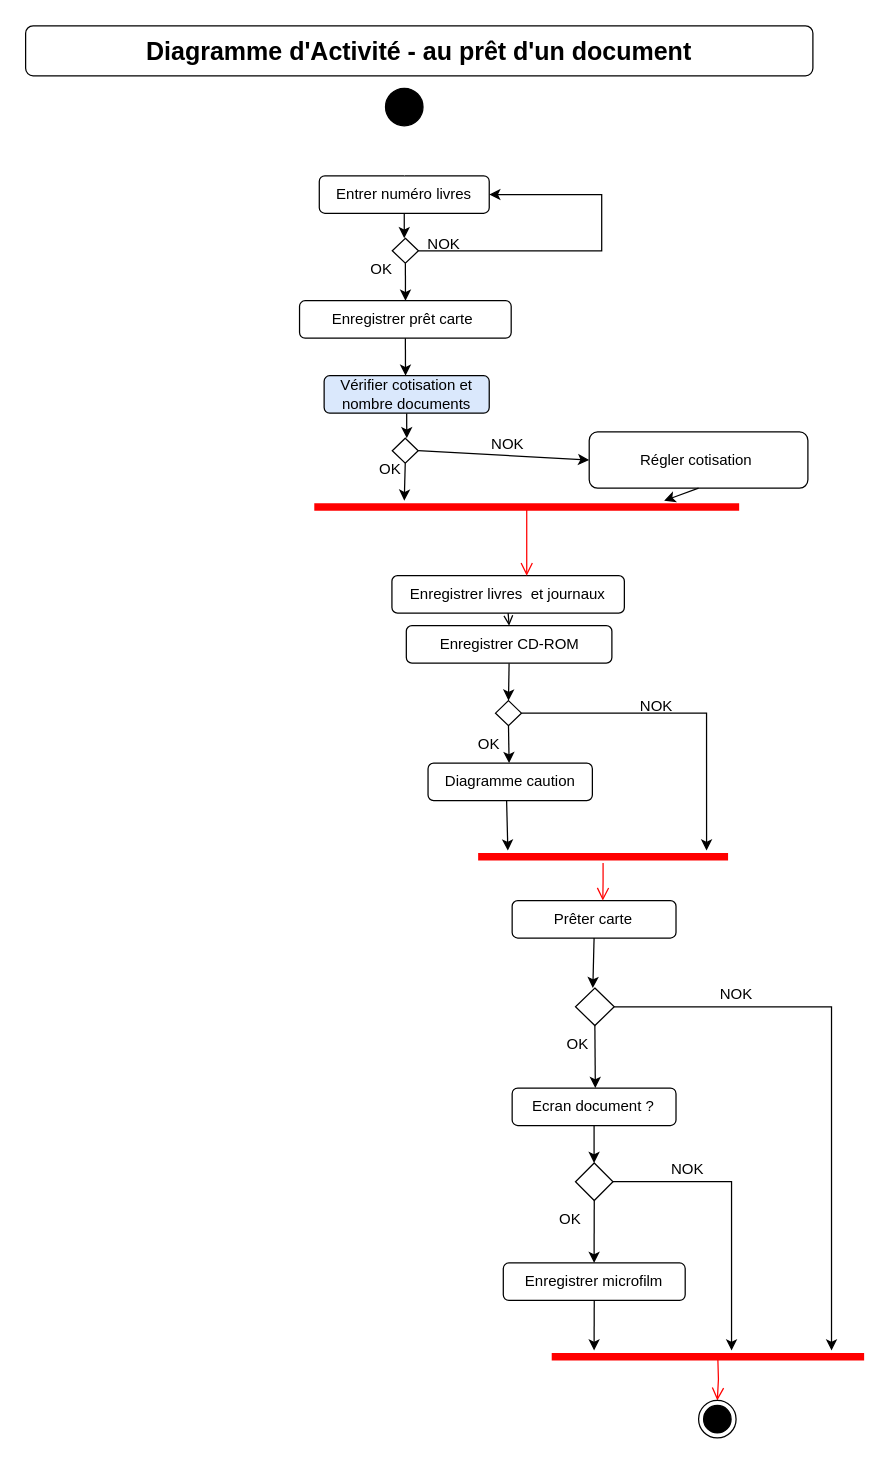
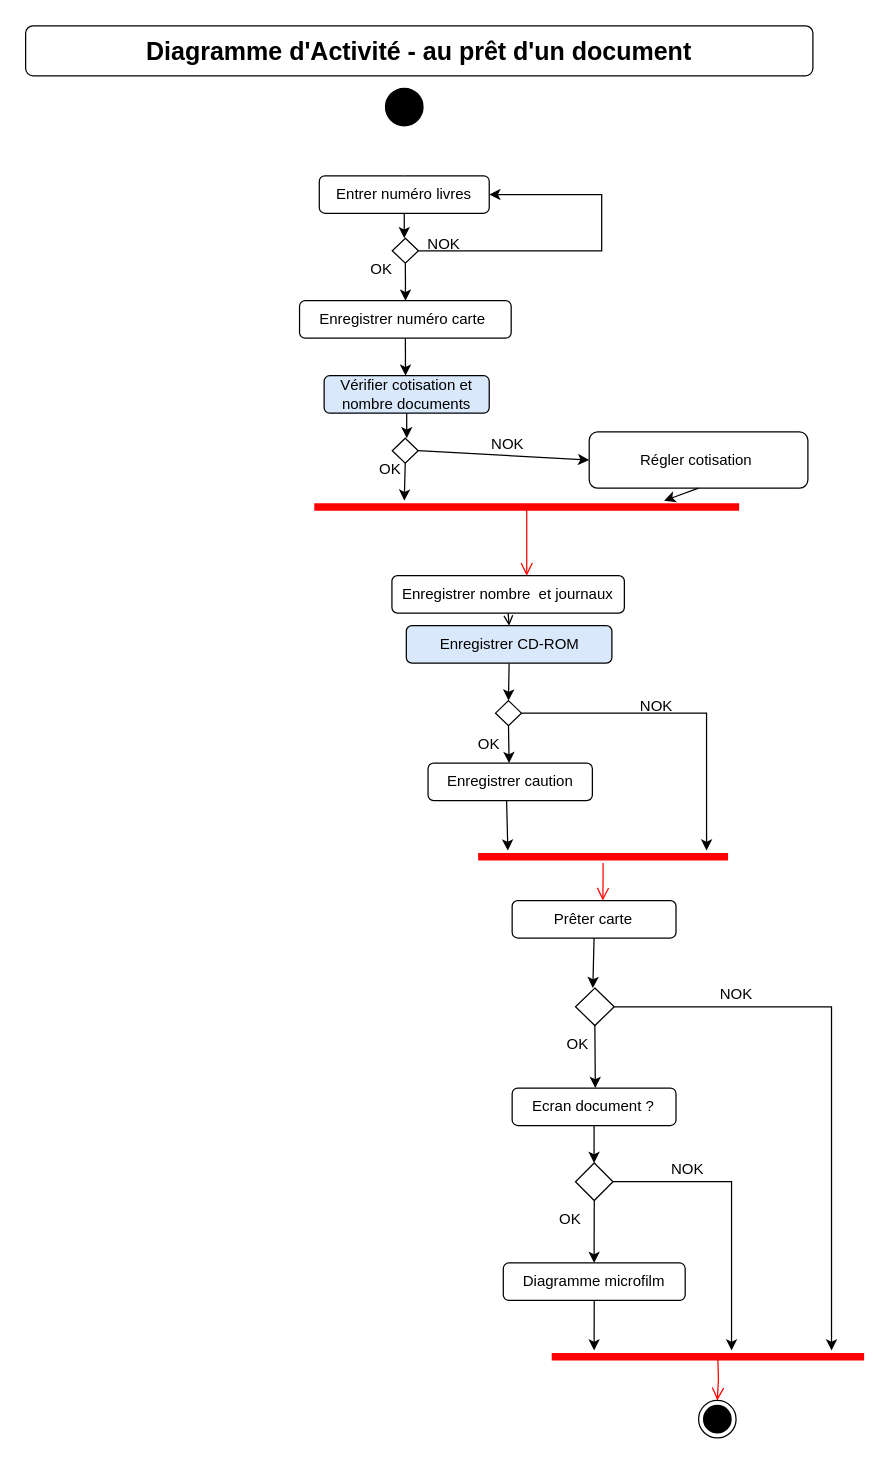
  <mxCell id="0" />
  <mxCell id="1" parent="0" />
  <mxCell id="2" value="Entrer numéro livres" style="rounded=1;whiteSpace=wrap;html=1;" parent="1" vertex="1"><mxGeometry x="255" y="140" width="136" height="30" as="geometry" /></mxCell>
- <mxCell id="3" value="Enregistrer prêt carte&amp;nbsp;" style="rounded=1;whiteSpace=wrap;html=1;" parent="1" vertex="1"><mxGeometry x="239.2" y="240" width="169.37" height="30" as="geometry" /></mxCell>
+ <mxCell id="3" value="Enregistrer numéro carte&amp;nbsp;" style="rounded=1;whiteSpace=wrap;html=1;" parent="1" vertex="1"><mxGeometry x="239.2" y="240" width="169.37" height="30" as="geometry" /></mxCell>
  <mxCell id="4" value="" style="rhombus;whiteSpace=wrap;html=1;" parent="1" vertex="1"><mxGeometry x="313.41" y="190" width="20.93" height="20" as="geometry" /></mxCell>
  <mxCell id="5" value="" style="endArrow=classic;html=1;rounded=0;exitX=0.5;exitY=1;exitDx=0;exitDy=0;" parent="1" source="2" edge="1"><mxGeometry width="50" height="50" relative="1" as="geometry"><mxPoint x="323" y="180" as="sourcePoint" /><mxPoint x="323" y="190" as="targetPoint" /></mxGeometry></mxCell>
  <mxCell id="6" value="" style="endArrow=classic;html=1;rounded=0;exitX=1;exitY=0.5;exitDx=0;exitDy=0;entryX=1;entryY=0.5;entryDx=0;entryDy=0;" parent="1" source="4" target="2" edge="1"><mxGeometry width="50" height="50" relative="1" as="geometry"><mxPoint x="341" y="240" as="sourcePoint" /><mxPoint x="391" y="240" as="targetPoint" /><Array as="points"><mxPoint x="481" y="200" /><mxPoint x="481" y="155" /></Array></mxGeometry></mxCell>
  <mxCell id="7" value="NOK" style="text;html=1;strokeColor=none;fillColor=none;align=center;verticalAlign=middle;whiteSpace=wrap;rounded=0;" parent="1" vertex="1"><mxGeometry x="324.65" y="180" width="60" height="30" as="geometry" /></mxCell>
  <mxCell id="8" value="" style="endArrow=classic;html=1;rounded=0;exitX=0.5;exitY=1;exitDx=0;exitDy=0;" parent="1" source="4" edge="1"><mxGeometry width="50" height="50" relative="1" as="geometry"><mxPoint x="311" y="370" as="sourcePoint" /><mxPoint x="324" y="240" as="targetPoint" /></mxGeometry></mxCell>
  <mxCell id="9" value="OK" style="text;html=1;strokeColor=none;fillColor=none;align=center;verticalAlign=middle;whiteSpace=wrap;rounded=0;" parent="1" vertex="1"><mxGeometry x="275" y="200" width="60" height="30" as="geometry" /></mxCell>
  <mxCell id="10" value="&lt;font style=&quot;font-size: 20px&quot;&gt;Diagramme d'Activité - au prêt d'un document&lt;/font&gt;" style="whiteSpace=wrap;html=1;fontStyle=1;rounded=1;" parent="1" vertex="1"><mxGeometry x="20" y="20" width="630" height="40" as="geometry" /></mxCell>
  <mxCell id="11" value="" style="edgeStyle=orthogonalEdgeStyle;html=1;verticalAlign=bottom;endArrow=open;endSize=8;rounded=0;fontSize=20;strokeColor=#FFFFFF;exitX=0.5;exitY=1;exitDx=0;exitDy=0;" parent="1" edge="1"><mxGeometry relative="1" as="geometry"><mxPoint x="323" y="140" as="targetPoint" /><mxPoint x="323.89" y="100" as="sourcePoint" /><Array as="points"><mxPoint x="324" y="120" /></Array></mxGeometry></mxCell>
  <mxCell id="12" value="" style="endArrow=classic;html=1;rounded=0;fontSize=20;exitX=0.5;exitY=1;exitDx=0;exitDy=0;" parent="1" source="45" edge="1"><mxGeometry width="50" height="50" relative="1" as="geometry"><mxPoint x="324" y="350" as="sourcePoint" /><mxPoint x="325" y="350" as="targetPoint" /></mxGeometry></mxCell>
- <mxCell id="13" value="&lt;p style=&quot;font-size: 12px;&quot;&gt;&lt;span style=&quot;font-size: 12px ; line-height: 1&quot;&gt;Enregistrer livres&amp;nbsp; et journaux&lt;/span&gt;&lt;/p&gt;" style="rounded=1;whiteSpace=wrap;html=1;fontSize=12;" parent="1" vertex="1"><mxGeometry x="313.13" y="460" width="186" height="30" as="geometry" /></mxCell>
+ <mxCell id="13" value="&lt;p style=&quot;font-size: 12px;&quot;&gt;&lt;span style=&quot;font-size: 12px ; line-height: 1&quot;&gt;Enregistrer nombre&amp;nbsp; et journaux&lt;/span&gt;&lt;/p&gt;" style="rounded=1;whiteSpace=wrap;html=1;fontSize=12;" parent="1" vertex="1"><mxGeometry x="313.13" y="460" width="186" height="30" as="geometry" /></mxCell>
  <mxCell id="14" value="" style="endArrow=open;html=1;rounded=0;fontSize=20;entryX=0.5;entryY=0;entryDx=0;entryDy=0;exitX=0.5;exitY=1;exitDx=0;exitDy=0;" parent="1" source="13" target="25" edge="1"><mxGeometry width="50" height="50" relative="1" as="geometry"><mxPoint x="406.9" y="480" as="sourcePoint" /><mxPoint x="404.9" y="460" as="targetPoint" /></mxGeometry></mxCell>
  <mxCell id="15" value="OK" style="text;html=1;strokeColor=none;fillColor=none;align=center;verticalAlign=middle;whiteSpace=wrap;rounded=0;fontSize=12;" parent="1" vertex="1"><mxGeometry x="361.4" y="580" width="60" height="30" as="geometry" /></mxCell>
  <mxCell id="16" value="NOK" style="text;html=1;strokeColor=none;fillColor=none;align=center;verticalAlign=middle;whiteSpace=wrap;rounded=0;fontSize=12;" parent="1" vertex="1"><mxGeometry x="494.9" y="550" width="60" height="30" as="geometry" /></mxCell>
- <mxCell id="17" value="Diagramme caution" style="rounded=1;whiteSpace=wrap;html=1;fontSize=12;" parent="1" vertex="1"><mxGeometry x="342.03" y="610" width="131.5" height="30" as="geometry" /></mxCell>
+ <mxCell id="17" value="Enregistrer caution" style="rounded=1;whiteSpace=wrap;html=1;fontSize=12;" parent="1" vertex="1"><mxGeometry x="342.03" y="610" width="131.5" height="30" as="geometry" /></mxCell>
  <mxCell id="18" value="" style="endArrow=classic;html=1;rounded=0;fontSize=12;exitX=0.5;exitY=1;exitDx=0;exitDy=0;" parent="1" source="23" edge="1"><mxGeometry width="50" height="50" relative="1" as="geometry"><mxPoint x="405.9" y="650" as="sourcePoint" /><mxPoint x="406.9" y="610" as="targetPoint" /></mxGeometry></mxCell>
  <mxCell id="19" value="" style="endArrow=classic;html=1;rounded=0;fontSize=12;" parent="1" edge="1"><mxGeometry width="50" height="50" relative="1" as="geometry"><mxPoint x="404.9" y="640" as="sourcePoint" /><mxPoint x="405.9" y="680" as="targetPoint" /></mxGeometry></mxCell>
  <mxCell id="20" value="OK" style="text;html=1;strokeColor=none;fillColor=none;align=center;verticalAlign=middle;whiteSpace=wrap;rounded=0;fontSize=12;" parent="1" vertex="1"><mxGeometry x="432.47" y="820" width="60" height="30" as="geometry" /></mxCell>
  <mxCell id="21" value="Prêter carte" style="rounded=1;whiteSpace=wrap;html=1;fontSize=12;" parent="1" vertex="1"><mxGeometry x="409.34" y="720" width="131.12" height="30" as="geometry" /></mxCell>
  <mxCell id="22" value="" style="endArrow=classic;html=1;rounded=0;fontSize=12;entryX=0.5;entryY=0;entryDx=0;entryDy=0;" parent="1" target="23" edge="1"><mxGeometry width="50" height="50" relative="1" as="geometry"><mxPoint x="406.9" y="530" as="sourcePoint" /><mxPoint x="407.9" y="530" as="targetPoint" /></mxGeometry></mxCell>
  <mxCell id="23" value="" style="rhombus;whiteSpace=wrap;html=1;fontSize=12;" parent="1" vertex="1"><mxGeometry x="396.03" y="560" width="20.75" height="20" as="geometry" /></mxCell>
  <mxCell id="24" value="" style="endArrow=classic;html=1;rounded=0;fontSize=12;exitX=1;exitY=0.5;exitDx=0;exitDy=0;entryX=0.914;entryY=0;entryDx=0;entryDy=0;entryPerimeter=0;" parent="1" source="23" target="31" edge="1"><mxGeometry width="50" height="50" relative="1" as="geometry"><mxPoint x="425.15" y="624.5" as="sourcePoint" /><mxPoint x="554.9" y="750" as="targetPoint" /><Array as="points"><mxPoint x="564.9" y="570" /></Array></mxGeometry></mxCell>
- <mxCell id="25" value="Enregistrer CD-ROM" style="rounded=1;whiteSpace=wrap;html=1;fontSize=12;" parent="1" vertex="1"><mxGeometry x="324.65" y="500" width="164.5" height="30" as="geometry" /></mxCell>
+ <mxCell id="25" value="Enregistrer CD-ROM" style="rounded=1;whiteSpace=wrap;html=1;fontSize=12;fillColor=#dae8fc;" parent="1" vertex="1"><mxGeometry x="324.65" y="500" width="164.5" height="30" as="geometry" /></mxCell>
  <mxCell id="26" value="" style="endArrow=classic;html=1;rounded=0;fontSize=12;exitX=0.5;exitY=1;exitDx=0;exitDy=0;" parent="1" source="21" edge="1"><mxGeometry width="50" height="50" relative="1" as="geometry"><mxPoint x="473.9" y="830" as="sourcePoint" /><mxPoint x="473.9" y="790" as="targetPoint" /></mxGeometry></mxCell>
  <mxCell id="27" value="" style="rhombus;whiteSpace=wrap;html=1;fontSize=12;" parent="1" vertex="1"><mxGeometry x="460.03" y="790" width="31" height="30" as="geometry" /></mxCell>
  <mxCell id="28" value="Ecran document ?" style="rounded=1;whiteSpace=wrap;html=1;fontSize=12;" parent="1" vertex="1"><mxGeometry x="409.34" y="870" width="131.12" height="30" as="geometry" /></mxCell>
  <mxCell id="29" value="" style="endArrow=classic;html=1;rounded=0;fontSize=12;exitX=0.5;exitY=1;exitDx=0;exitDy=0;" parent="1" source="27" edge="1"><mxGeometry width="50" height="50" relative="1" as="geometry"><mxPoint x="406.9" y="1000" as="sourcePoint" /><mxPoint x="475.9" y="870" as="targetPoint" /></mxGeometry></mxCell>
  <mxCell id="30" value="" style="endArrow=classic;html=1;rounded=0;fontSize=12;exitX=1;exitY=0.5;exitDx=0;exitDy=0;" parent="1" source="27" edge="1"><mxGeometry width="50" height="50" relative="1" as="geometry"><mxPoint x="394.9" y="700" as="sourcePoint" /><mxPoint x="664.9" y="1080" as="targetPoint" /><Array as="points"><mxPoint x="664.9" y="805" /></Array></mxGeometry></mxCell>
  <mxCell id="31" value="" style="shape=line;html=1;strokeWidth=6;strokeColor=#ff0000;fontSize=12;" parent="1" vertex="1"><mxGeometry x="382.12" y="680" width="200" height="10" as="geometry" /></mxCell>
  <mxCell id="32" value="" style="edgeStyle=orthogonalEdgeStyle;html=1;verticalAlign=bottom;endArrow=open;endSize=8;strokeColor=#ff0000;rounded=0;fontSize=12;" parent="1" source="31" edge="1"><mxGeometry relative="1" as="geometry"><mxPoint x="481.9" y="720" as="targetPoint" /></mxGeometry></mxCell>
  <mxCell id="33" value="" style="endArrow=classic;html=1;rounded=0;fontSize=12;exitX=0.5;exitY=1;exitDx=0;exitDy=0;" parent="1" source="28" edge="1"><mxGeometry width="50" height="50" relative="1" as="geometry"><mxPoint x="476.9" y="960" as="sourcePoint" /><mxPoint x="474.9" y="930" as="targetPoint" /></mxGeometry></mxCell>
  <mxCell id="34" value="NOK" style="text;html=1;strokeColor=none;fillColor=none;align=center;verticalAlign=middle;whiteSpace=wrap;rounded=0;fontSize=12;" parent="1" vertex="1"><mxGeometry x="558.53" y="780" width="60" height="30" as="geometry" /></mxCell>
  <mxCell id="35" value="OK" style="text;html=1;strokeColor=none;fillColor=none;align=center;verticalAlign=middle;whiteSpace=wrap;rounded=0;fontSize=12;" parent="1" vertex="1"><mxGeometry x="425.9" y="960" width="60" height="30" as="geometry" /></mxCell>
  <mxCell id="36" value="" style="endArrow=classic;html=1;rounded=0;fontSize=12;exitX=1;exitY=0.5;exitDx=0;exitDy=0;" parent="1" source="38" edge="1"><mxGeometry width="50" height="50" relative="1" as="geometry"><mxPoint x="394.9" y="880" as="sourcePoint" /><mxPoint x="584.9" y="1080" as="targetPoint" /><Array as="points"><mxPoint x="584.9" y="945" /></Array></mxGeometry></mxCell>
  <mxCell id="37" value="" style="endArrow=classic;html=1;rounded=0;fontSize=12;exitX=0.5;exitY=1;exitDx=0;exitDy=0;" parent="1" source="38" edge="1"><mxGeometry width="50" height="50" relative="1" as="geometry"><mxPoint x="479.9" y="1020" as="sourcePoint" /><mxPoint x="474.9" y="1010" as="targetPoint" /></mxGeometry></mxCell>
  <mxCell id="38" value="" style="rhombus;whiteSpace=wrap;html=1;fontSize=12;" parent="1" vertex="1"><mxGeometry x="460.03" y="930" width="30" height="30" as="geometry" /></mxCell>
- <mxCell id="39" value="Enregistrer microfilm" style="rounded=1;whiteSpace=wrap;html=1;fontSize=12;" parent="1" vertex="1"><mxGeometry x="402.25" y="1010" width="145.56" height="30" as="geometry" /></mxCell>
+ <mxCell id="39" value="Diagramme microfilm" style="rounded=1;whiteSpace=wrap;html=1;fontSize=12;" parent="1" vertex="1"><mxGeometry x="402.25" y="1010" width="145.56" height="30" as="geometry" /></mxCell>
  <mxCell id="40" value="" style="endArrow=classic;html=1;rounded=0;fontSize=12;exitX=0.5;exitY=1;exitDx=0;exitDy=0;" parent="1" source="39" edge="1"><mxGeometry width="50" height="50" relative="1" as="geometry"><mxPoint x="394.9" y="1090" as="sourcePoint" /><mxPoint x="474.9" y="1080" as="targetPoint" /></mxGeometry></mxCell>
  <mxCell id="41" value="NOK" style="text;html=1;strokeColor=none;fillColor=none;align=center;verticalAlign=middle;whiteSpace=wrap;rounded=0;fontSize=12;" parent="1" vertex="1"><mxGeometry x="520.03" y="920" width="60" height="30" as="geometry" /></mxCell>
  <mxCell id="42" value="" style="shape=line;html=1;strokeWidth=6;strokeColor=#ff0000;fontSize=12;" parent="1" vertex="1"><mxGeometry x="441" y="1080" width="250" height="10" as="geometry" /></mxCell>
  <mxCell id="43" value="" style="edgeStyle=orthogonalEdgeStyle;html=1;verticalAlign=bottom;endArrow=open;endSize=8;strokeColor=#ff0000;rounded=0;fontSize=12;entryX=0.5;entryY=0;entryDx=0;entryDy=0;" parent="1" edge="1"><mxGeometry relative="1" as="geometry"><mxPoint x="573.53" y="1120" as="targetPoint" /><mxPoint x="573.9" y="1085" as="sourcePoint" /></mxGeometry></mxCell>
  <mxCell id="44" value="" style="ellipse;html=1;shape=endState;fontSize=12;fillColor=#000000;strokeColor=#000000;" parent="1" vertex="1"><mxGeometry x="558.53" y="1120" width="30" height="30" as="geometry" /></mxCell>
  <mxCell id="45" value="&lt;font style=&quot;font-size: 12px&quot;&gt;Vérifier cotisation et nombre documents&lt;/font&gt;" style="rounded=1;whiteSpace=wrap;html=1;fontSize=12;fillColor=#dae8fc;" parent="1" vertex="1"><mxGeometry x="258.88" y="300" width="132.12" height="30" as="geometry" /></mxCell>
  <mxCell id="46" value="" style="endArrow=classic;html=1;rounded=0;fontSize=12;exitX=0.5;exitY=1;exitDx=0;exitDy=0;" parent="1" source="3" edge="1"><mxGeometry width="50" height="50" relative="1" as="geometry"><mxPoint x="321" y="290" as="sourcePoint" /><mxPoint x="324" y="300" as="targetPoint" /></mxGeometry></mxCell>
  <mxCell id="47" value="" style="rhombus;whiteSpace=wrap;html=1;fontSize=12;" parent="1" vertex="1"><mxGeometry x="313.41" y="350" width="20.75" height="20" as="geometry" /></mxCell>
  <mxCell id="48" value="" style="endArrow=classic;html=1;rounded=0;fontSize=12;exitX=0.5;exitY=1;exitDx=0;exitDy=0;" parent="1" source="47" edge="1"><mxGeometry width="50" height="50" relative="1" as="geometry"><mxPoint x="311" y="490" as="sourcePoint" /><mxPoint x="323" y="400" as="targetPoint" /></mxGeometry></mxCell>
  <mxCell id="49" value="" style="endArrow=classic;html=1;rounded=0;fontSize=12;exitX=1;exitY=0.5;exitDx=0;exitDy=0;entryX=0;entryY=0.5;entryDx=0;entryDy=0;" parent="1" source="47" target="50" edge="1"><mxGeometry width="50" height="50" relative="1" as="geometry"><mxPoint x="341" y="370" as="sourcePoint" /><mxPoint x="461" y="370" as="targetPoint" /></mxGeometry></mxCell>
  <mxCell id="50" value="Régler cotisation&amp;nbsp;" style="rounded=1;whiteSpace=wrap;html=1;fontSize=12;" parent="1" vertex="1"><mxGeometry x="471" y="345" width="175" height="45" as="geometry" /></mxCell>
  <mxCell id="51" value="" style="endArrow=classic;html=1;rounded=0;fontSize=12;exitX=0.5;exitY=1;exitDx=0;exitDy=0;" parent="1" source="50" edge="1"><mxGeometry width="50" height="50" relative="1" as="geometry"><mxPoint x="311" y="430" as="sourcePoint" /><mxPoint x="531" y="400" as="targetPoint" /></mxGeometry></mxCell>
  <mxCell id="52" value="" style="shape=line;html=1;strokeWidth=6;strokeColor=#ff0000;fontSize=12;" parent="1" vertex="1"><mxGeometry x="251" y="400" width="340" height="10" as="geometry" /></mxCell>
  <mxCell id="53" value="" style="edgeStyle=orthogonalEdgeStyle;html=1;verticalAlign=bottom;endArrow=open;endSize=8;strokeColor=#ff0000;rounded=0;fontSize=12;" parent="1" edge="1"><mxGeometry relative="1" as="geometry"><mxPoint x="421" y="460" as="targetPoint" /><mxPoint x="370" y="405" as="sourcePoint" /><Array as="points"><mxPoint x="421" y="405" /><mxPoint x="421" y="460" /></Array></mxGeometry></mxCell>
  <mxCell id="54" value="OK" style="text;html=1;strokeColor=none;fillColor=none;align=center;verticalAlign=middle;whiteSpace=wrap;rounded=0;fontSize=12;" parent="1" vertex="1"><mxGeometry x="282" y="360" width="60" height="30" as="geometry" /></mxCell>
  <mxCell id="55" value="NOK" style="text;html=1;strokeColor=none;fillColor=none;align=center;verticalAlign=middle;whiteSpace=wrap;rounded=0;fontSize=12;" parent="1" vertex="1"><mxGeometry x="376.13" y="340" width="60" height="30" as="geometry" /></mxCell>
  <mxCell id="56" value="" style="ellipse;whiteSpace=wrap;html=1;aspect=fixed;fillColor=#000000;strokeColor=#000000;" parent="1" vertex="1"><mxGeometry x="308" y="70" width="30" height="30" as="geometry" /></mxCell>
